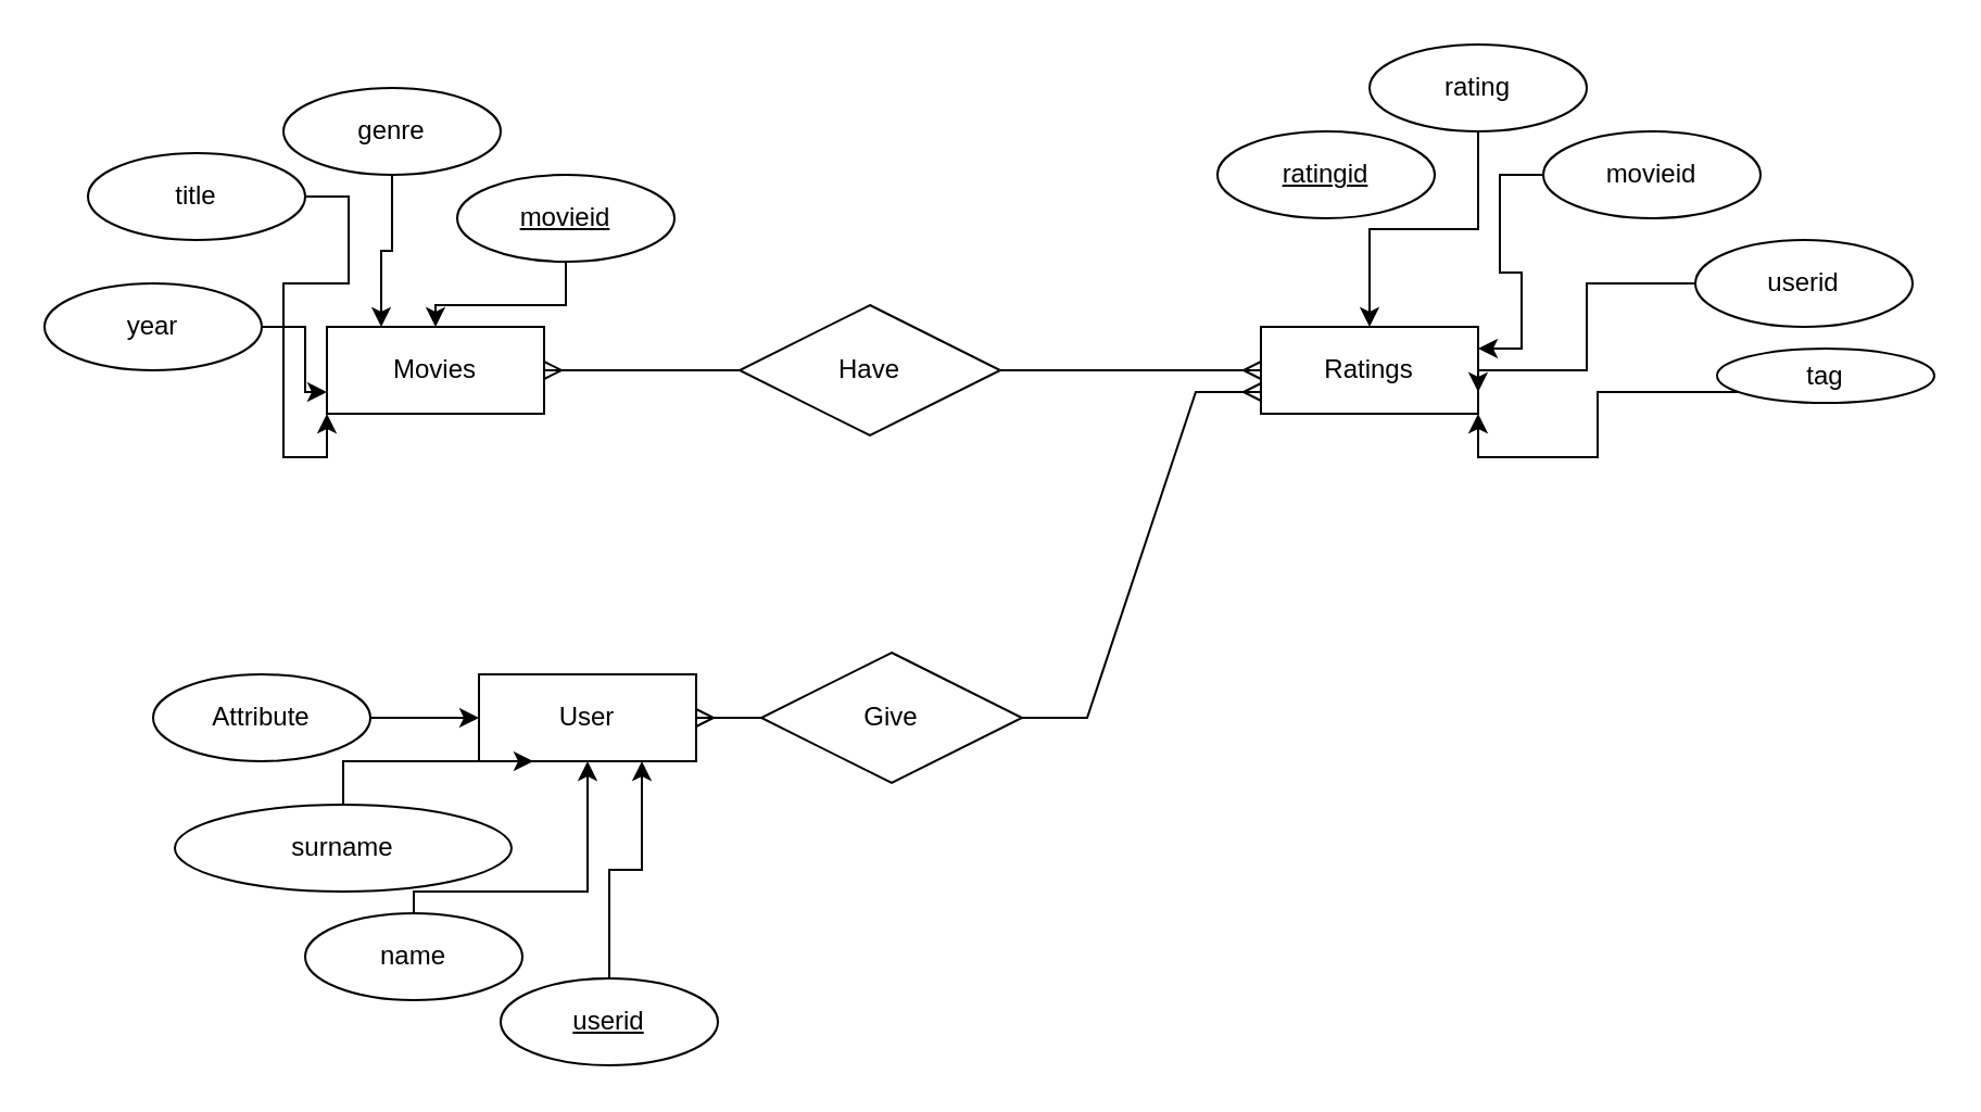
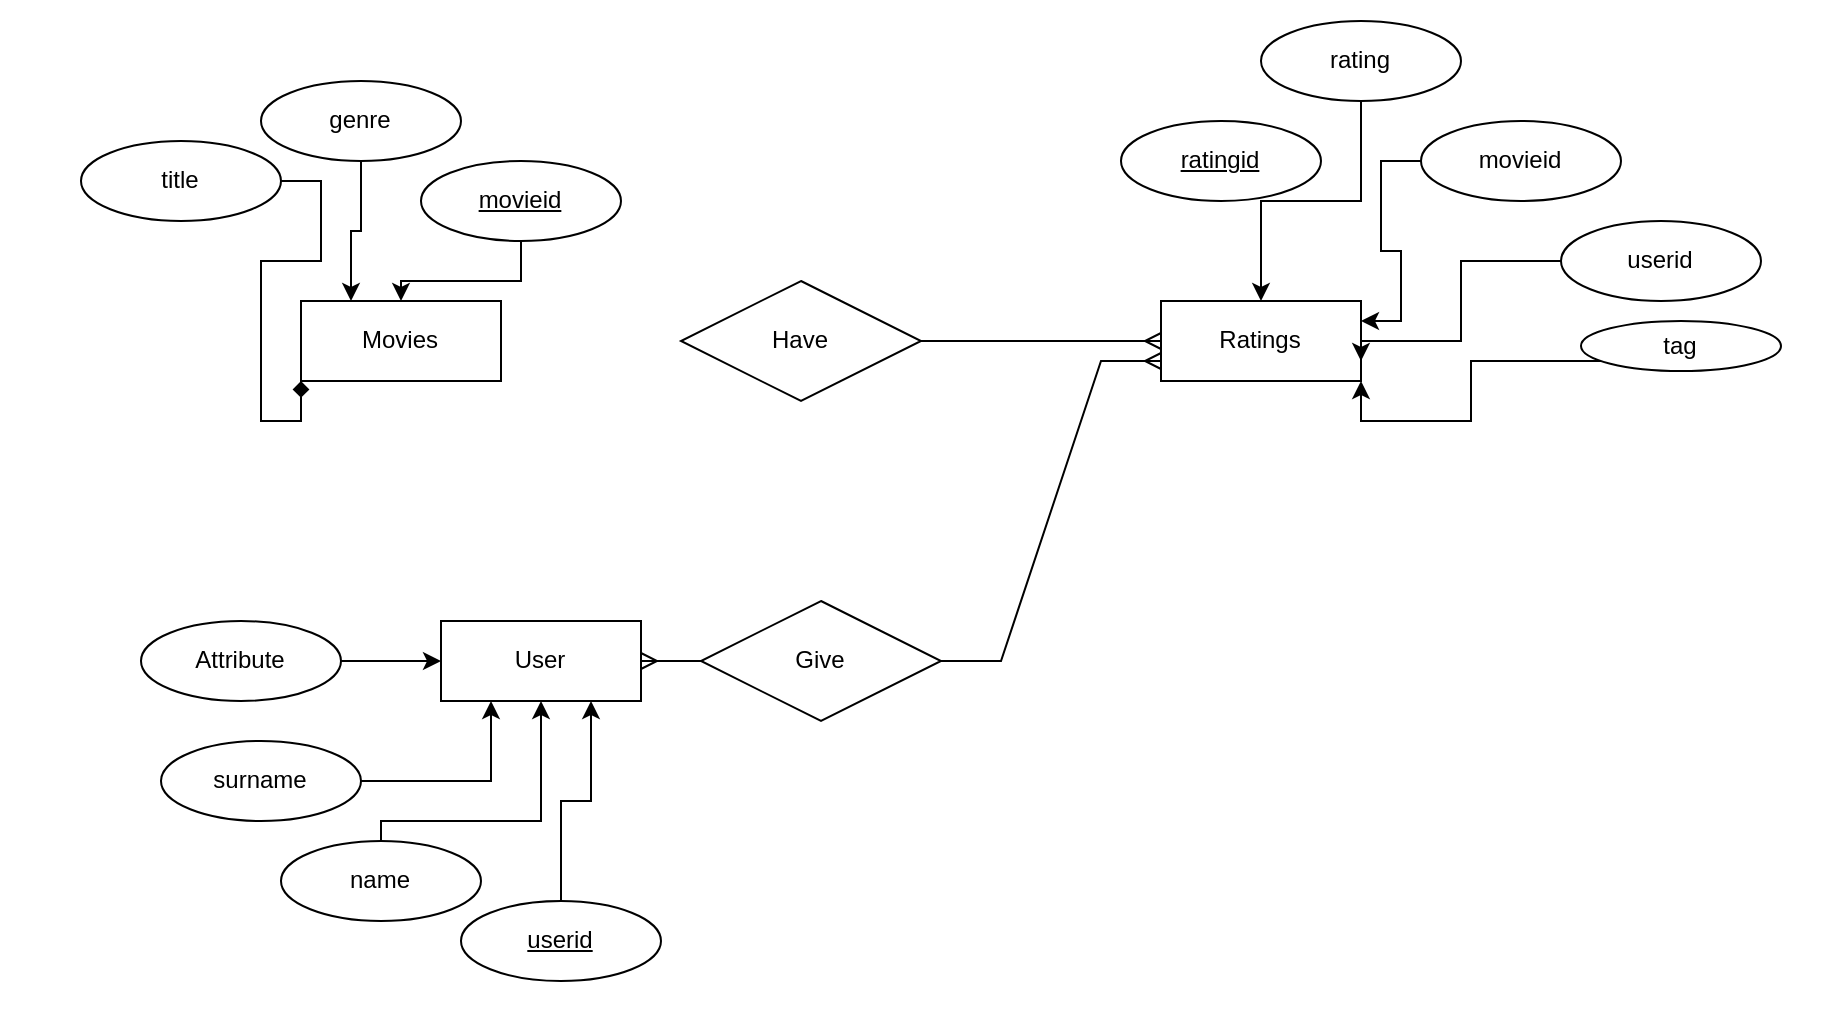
  <mxCell id="0" />
  <mxCell id="1" parent="0" />
  <mxCell id="2" value="Movies" style="whiteSpace=wrap;html=1;align=center;" parent="1" vertex="1"><mxGeometry x="150" y="150" width="100" height="40" as="geometry" /></mxCell>
  <mxCell id="3" value="Ratings" style="whiteSpace=wrap;html=1;align=center;" parent="1" vertex="1"><mxGeometry x="580" y="150" width="100" height="40" as="geometry" /></mxCell>
  <mxCell id="4" value="User" style="whiteSpace=wrap;html=1;align=center;" parent="1" vertex="1"><mxGeometry x="220" y="310" width="100" height="40" as="geometry" /></mxCell>
  <mxCell id="5" value="" style="edgeStyle=entityRelationEdgeStyle;fontSize=12;html=1;endArrow=ERmany;startArrow=none;rounded=0;exitX=1;exitY=0.5;exitDx=0;exitDy=0;entryX=0;entryY=0.75;entryDx=0;entryDy=0;" parent="1" source="6" target="3" edge="1"><mxGeometry width="100" height="100" relative="1" as="geometry"><mxPoint x="350" y="0" as="sourcePoint" /><mxPoint x="600" y="250" as="targetPoint" /></mxGeometry></mxCell>
  <mxCell id="6" value="Give" style="shape=rhombus;perimeter=rhombusPerimeter;whiteSpace=wrap;html=1;align=center;" parent="1" vertex="1"><mxGeometry x="350" y="300" width="120" height="60" as="geometry" /></mxCell>
  <mxCell id="7" value="" style="edgeStyle=entityRelationEdgeStyle;fontSize=12;html=1;endArrow=none;startArrow=ERmany;rounded=0;exitX=1;exitY=0.5;exitDx=0;exitDy=0;" parent="1" source="4" target="6" edge="1"><mxGeometry width="100" height="100" relative="1" as="geometry"><mxPoint x="420" y="330" as="sourcePoint" /><mxPoint x="690" y="330" as="targetPoint" /></mxGeometry></mxCell>
- <mxCell id="8" style="edgeStyle=orthogonalEdgeStyle;rounded=0;orthogonalLoop=1;jettySize=auto;html=1;entryX=0;entryY=1;entryDx=0;entryDy=0;" parent="1" source="9" target="2" edge="1"><mxGeometry relative="1" as="geometry" /></mxCell>
+ <mxCell id="8" style="edgeStyle=orthogonalEdgeStyle;rounded=0;orthogonalLoop=1;jettySize=auto;html=1;entryX=0;entryY=1;entryDx=0;entryDy=0;endArrow=diamond;" parent="1" source="9" target="2" edge="1"><mxGeometry relative="1" as="geometry" /></mxCell>
  <mxCell id="9" value="title" style="ellipse;whiteSpace=wrap;html=1;align=center;" parent="1" vertex="1"><mxGeometry x="40" y="70" width="100" height="40" as="geometry" /></mxCell>
  <mxCell id="10" style="edgeStyle=orthogonalEdgeStyle;rounded=0;orthogonalLoop=1;jettySize=auto;html=1;entryX=0.25;entryY=0;entryDx=0;entryDy=0;" parent="1" source="11" target="2" edge="1"><mxGeometry relative="1" as="geometry" /></mxCell>
  <mxCell id="11" value="genre" style="ellipse;whiteSpace=wrap;html=1;align=center;" parent="1" vertex="1"><mxGeometry x="130" y="40" width="100" height="40" as="geometry" /></mxCell>
  <mxCell id="12" style="edgeStyle=orthogonalEdgeStyle;rounded=0;orthogonalLoop=1;jettySize=auto;html=1;entryX=0.5;entryY=0;entryDx=0;entryDy=0;" parent="1" source="13" target="3" edge="1"><mxGeometry relative="1" as="geometry" /></mxCell>
- <mxCell id="13" value="rating" style="ellipse;whiteSpace=wrap;html=1;align=center;" parent="1" vertex="1"><mxGeometry x="630" y="20" width="100" height="40" as="geometry" /></mxCell>
+ <mxCell id="13" value="rating" style="ellipse;whiteSpace=wrap;html=1;align=center;" parent="1" vertex="1"><mxGeometry x="630" y="10" width="100" height="40" as="geometry" /></mxCell>
  <mxCell id="14" style="edgeStyle=orthogonalEdgeStyle;rounded=0;orthogonalLoop=1;jettySize=auto;html=1;entryX=1;entryY=0.25;entryDx=0;entryDy=0;" parent="1" source="15" target="3" edge="1"><mxGeometry relative="1" as="geometry" /></mxCell>
  <mxCell id="15" value="movieid" style="ellipse;whiteSpace=wrap;html=1;align=center;" parent="1" vertex="1"><mxGeometry x="710" y="60" width="100" height="40" as="geometry" /></mxCell>
  <mxCell id="16" style="edgeStyle=orthogonalEdgeStyle;rounded=0;orthogonalLoop=1;jettySize=auto;html=1;entryX=1;entryY=0.75;entryDx=0;entryDy=0;" parent="1" source="17" target="3" edge="1"><mxGeometry relative="1" as="geometry"><Array as="points"><mxPoint x="730" y="130" /><mxPoint x="730" y="170" /><mxPoint x="680" y="170" /></Array></mxGeometry></mxCell>
  <mxCell id="17" value="userid" style="ellipse;whiteSpace=wrap;html=1;align=center;" parent="1" vertex="1"><mxGeometry x="780" y="110" width="100" height="40" as="geometry" /></mxCell>
  <mxCell id="18" style="edgeStyle=orthogonalEdgeStyle;rounded=0;orthogonalLoop=1;jettySize=auto;html=1;entryX=0.25;entryY=1;entryDx=0;entryDy=0;" parent="1" source="19" target="4" edge="1"><mxGeometry relative="1" as="geometry"><mxPoint x="250" y="370" as="targetPoint" /></mxGeometry></mxCell>
- <mxCell id="19" value="surname" style="ellipse;whiteSpace=wrap;html=1;align=center;" parent="1" vertex="1"><mxGeometry x="80" y="370" width="155" height="40" as="geometry" /></mxCell>
+ <mxCell id="19" value="surname" style="ellipse;whiteSpace=wrap;html=1;align=center;" parent="1" vertex="1"><mxGeometry x="80" y="370" width="100" height="40" as="geometry" /></mxCell>
  <mxCell id="20" style="edgeStyle=orthogonalEdgeStyle;rounded=0;orthogonalLoop=1;jettySize=auto;html=1;entryX=0.5;entryY=1;entryDx=0;entryDy=0;" parent="1" source="21" target="4" edge="1"><mxGeometry relative="1" as="geometry"><Array as="points"><mxPoint x="190" y="410" /><mxPoint x="270" y="410" /></Array></mxGeometry></mxCell>
  <mxCell id="21" value="name" style="ellipse;whiteSpace=wrap;html=1;align=center;" parent="1" vertex="1"><mxGeometry x="140" y="420" width="100" height="40" as="geometry" /></mxCell>
  <mxCell id="22" style="edgeStyle=orthogonalEdgeStyle;rounded=0;orthogonalLoop=1;jettySize=auto;html=1;entryX=0;entryY=0.5;entryDx=0;entryDy=0;" parent="1" source="23" target="4" edge="1"><mxGeometry relative="1" as="geometry" /></mxCell>
  <mxCell id="23" value="Attribute" style="ellipse;whiteSpace=wrap;html=1;align=center;" parent="1" vertex="1"><mxGeometry x="70" y="310" width="100" height="40" as="geometry" /></mxCell>
  <mxCell id="24" style="edgeStyle=orthogonalEdgeStyle;rounded=0;orthogonalLoop=1;jettySize=auto;html=1;entryX=0.75;entryY=1;entryDx=0;entryDy=0;" parent="1" source="25" target="4" edge="1"><mxGeometry relative="1" as="geometry" /></mxCell>
  <mxCell id="25" value="userid" style="ellipse;whiteSpace=wrap;html=1;align=center;fontStyle=4;" parent="1" vertex="1"><mxGeometry x="230" y="450" width="100" height="40" as="geometry" /></mxCell>
  <mxCell id="26" style="edgeStyle=orthogonalEdgeStyle;rounded=0;orthogonalLoop=1;jettySize=auto;html=1;" parent="1" source="27" target="2" edge="1"><mxGeometry relative="1" as="geometry" /></mxCell>
  <mxCell id="27" value="movieid" style="ellipse;whiteSpace=wrap;html=1;align=center;fontStyle=4;" parent="1" vertex="1"><mxGeometry x="210" y="80" width="100" height="40" as="geometry" /></mxCell>
  <mxCell id="28" value="ratingid" style="ellipse;whiteSpace=wrap;html=1;align=center;fontStyle=4;" parent="1" vertex="1"><mxGeometry x="560" y="60" width="100" height="40" as="geometry" /></mxCell>
  <mxCell id="29" style="edgeStyle=orthogonalEdgeStyle;rounded=0;orthogonalLoop=1;jettySize=auto;html=1;entryX=1;entryY=1;entryDx=0;entryDy=0;" parent="1" source="30" target="3" edge="1"><mxGeometry relative="1" as="geometry"><Array as="points"><mxPoint x="735" y="180" /><mxPoint x="735" y="210" /><mxPoint x="680" y="210" /></Array></mxGeometry></mxCell>
  <mxCell id="30" value="tag" style="ellipse;whiteSpace=wrap;html=1;align=center;" parent="1" vertex="1"><mxGeometry x="790" y="160" width="100" height="25" as="geometry" /></mxCell>
- <mxCell id="31" style="edgeStyle=orthogonalEdgeStyle;rounded=0;orthogonalLoop=1;jettySize=auto;html=1;entryX=0;entryY=0.75;entryDx=0;entryDy=0;" edge="1" parent="1" source="32" target="2"><mxGeometry relative="1" as="geometry" /></mxCell>
- <mxCell id="32" value="year" style="ellipse;whiteSpace=wrap;html=1;align=center;" vertex="1" parent="1"><mxGeometry x="20" y="130" width="100" height="40" as="geometry" /></mxCell>
  <mxCell id="33" value="" style="edgeStyle=entityRelationEdgeStyle;fontSize=12;html=1;endArrow=ERmany;startArrow=none;rounded=0;exitX=1;exitY=0.5;exitDx=0;exitDy=0;entryX=0;entryY=0.5;entryDx=0;entryDy=0;" edge="1" parent="1" source="34" target="3"><mxGeometry width="100" height="100" relative="1" as="geometry"><mxPoint x="510" y="300" as="sourcePoint" /><mxPoint x="610" y="200" as="targetPoint" /></mxGeometry></mxCell>
  <mxCell id="34" value="Have" style="shape=rhombus;perimeter=rhombusPerimeter;whiteSpace=wrap;html=1;align=center;" parent="1" vertex="1"><mxGeometry x="340" y="140" width="120" height="60" as="geometry" /></mxCell>
- <mxCell id="35" value="" style="edgeStyle=entityRelationEdgeStyle;fontSize=12;html=1;endArrow=none;startArrow=ERmany;rounded=0;exitX=1;exitY=0.5;exitDx=0;exitDy=0;entryX=0;entryY=0.5;entryDx=0;entryDy=0;" edge="1" parent="1" source="2" target="34"><mxGeometry width="100" height="100" relative="1" as="geometry"><mxPoint x="250" y="170" as="sourcePoint" /><mxPoint x="580" y="170" as="targetPoint" /></mxGeometry></mxCell>
